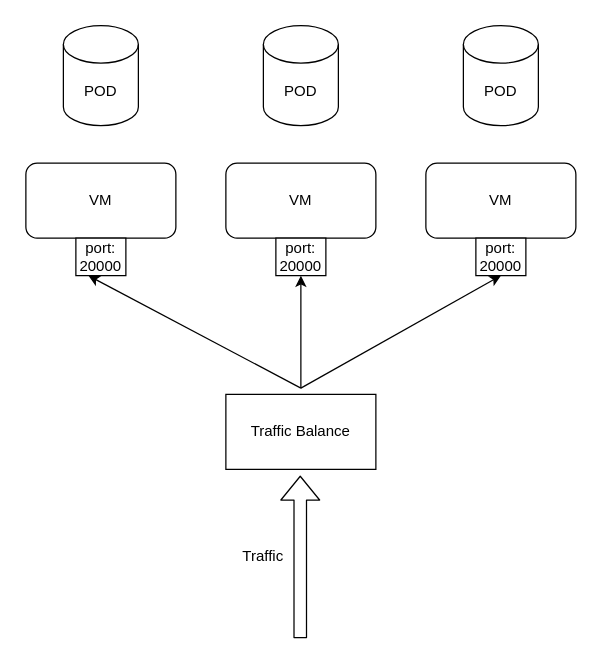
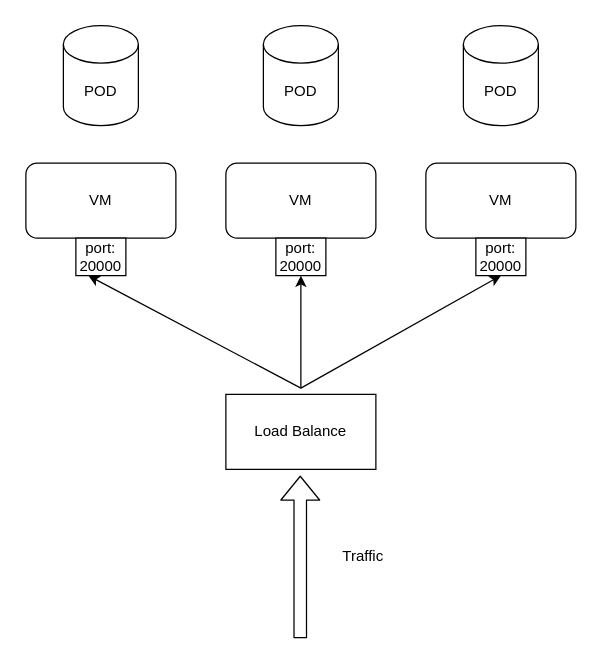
  <mxCell id="0" />
  <mxCell id="1" parent="0" />
  <mxCell id="2" value="VM" style="rounded=1;whiteSpace=wrap;html=1;" parent="1" vertex="1"><mxGeometry x="20" y="130" width="120" height="60" as="geometry" /></mxCell>
  <mxCell id="3" value="POD" style="shape=cylinder3;whiteSpace=wrap;html=1;boundedLbl=1;backgroundOutline=1;size=15;" parent="1" vertex="1"><mxGeometry x="50" y="20" width="60" height="80" as="geometry" /></mxCell>
  <mxCell id="4" value="VM" style="rounded=1;whiteSpace=wrap;html=1;" parent="1" vertex="1"><mxGeometry x="180" y="130" width="120" height="60" as="geometry" /></mxCell>
  <mxCell id="5" value="VM" style="rounded=1;whiteSpace=wrap;html=1;" parent="1" vertex="1"><mxGeometry x="340" y="130" width="120" height="60" as="geometry" /></mxCell>
- <mxCell id="6" value="Traffic Balance" style="rounded=0;whiteSpace=wrap;html=1;" parent="1" vertex="1"><mxGeometry x="180" y="315" width="120" height="60" as="geometry" /></mxCell>
+ <mxCell id="6" value="Load Balance" style="rounded=0;whiteSpace=wrap;html=1;" parent="1" vertex="1"><mxGeometry x="180" y="315" width="120" height="60" as="geometry" /></mxCell>
  <mxCell id="7" value="POD" style="shape=cylinder3;whiteSpace=wrap;html=1;boundedLbl=1;backgroundOutline=1;size=15;" parent="1" vertex="1"><mxGeometry x="210" y="20" width="60" height="80" as="geometry" /></mxCell>
  <mxCell id="8" value="POD" style="shape=cylinder3;whiteSpace=wrap;html=1;boundedLbl=1;backgroundOutline=1;size=15;" parent="1" vertex="1"><mxGeometry x="370" y="20" width="60" height="80" as="geometry" /></mxCell>
  <mxCell id="9" value="port: 20000" style="rounded=0;whiteSpace=wrap;html=1;" parent="1" vertex="1"><mxGeometry x="380" y="190" width="40" height="30" as="geometry" /></mxCell>
  <mxCell id="10" value="port: 20000" style="rounded=0;whiteSpace=wrap;html=1;" vertex="1" parent="1"><mxGeometry x="220" y="190" width="40" height="30" as="geometry" /></mxCell>
  <mxCell id="11" value="port: 20000" style="rounded=0;whiteSpace=wrap;html=1;" vertex="1" parent="1"><mxGeometry x="60" y="190" width="40" height="30" as="geometry" /></mxCell>
  <mxCell id="12" value="" style="endArrow=classic;html=1;entryX=0.25;entryY=1;entryDx=0;entryDy=0;" edge="1" parent="1" target="11"><mxGeometry width="50" height="50" relative="1" as="geometry"><mxPoint x="240" y="310" as="sourcePoint" /><mxPoint x="80" y="240" as="targetPoint" /></mxGeometry></mxCell>
  <mxCell id="13" value="" style="endArrow=classic;html=1;entryX=0.5;entryY=1;entryDx=0;entryDy=0;" edge="1" parent="1" target="10"><mxGeometry width="50" height="50" relative="1" as="geometry"><mxPoint x="240" y="310" as="sourcePoint" /><mxPoint x="240" y="240" as="targetPoint" /></mxGeometry></mxCell>
  <mxCell id="14" value="" style="endArrow=classic;html=1;entryX=0.5;entryY=1;entryDx=0;entryDy=0;" edge="1" parent="1" target="9"><mxGeometry width="50" height="50" relative="1" as="geometry"><mxPoint x="240" y="310" as="sourcePoint" /><mxPoint x="290" y="260" as="targetPoint" /></mxGeometry></mxCell>
  <mxCell id="15" value="" style="shape=flexArrow;endArrow=classic;html=1;" edge="1" parent="1"><mxGeometry width="50" height="50" relative="1" as="geometry"><mxPoint x="239.5" y="510" as="sourcePoint" /><mxPoint x="239.5" y="380" as="targetPoint" /></mxGeometry></mxCell>
- <mxCell id="16" value="Traffic" style="text;html=1;strokeColor=none;fillColor=none;align=center;verticalAlign=middle;whiteSpace=wrap;rounded=0;" vertex="1" parent="1"><mxGeometry x="180" y="430" width="60" height="30" as="geometry" /></mxCell>
+ <mxCell id="16" value="Traffic" style="text;html=1;strokeColor=none;fillColor=none;align=center;verticalAlign=middle;whiteSpace=wrap;rounded=0;" vertex="1" parent="1"><mxGeometry x="260" y="430" width="60" height="30" as="geometry" /></mxCell>
